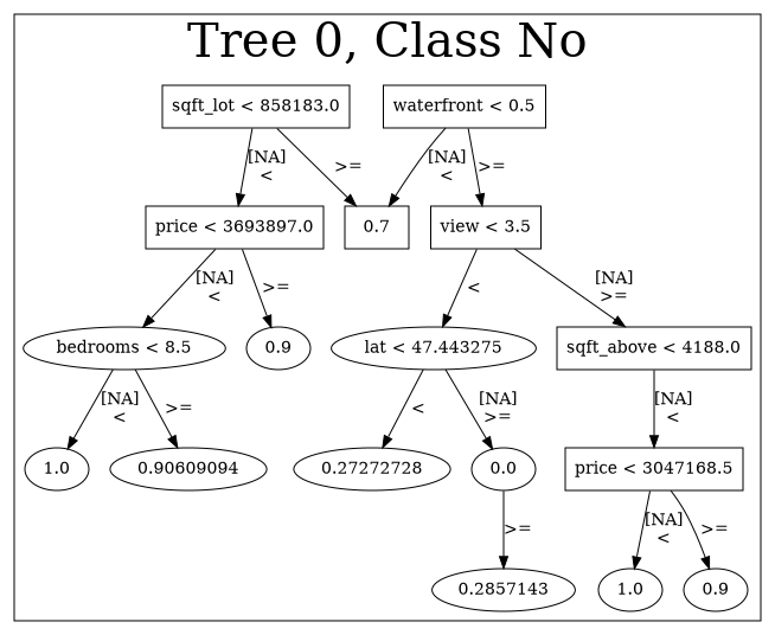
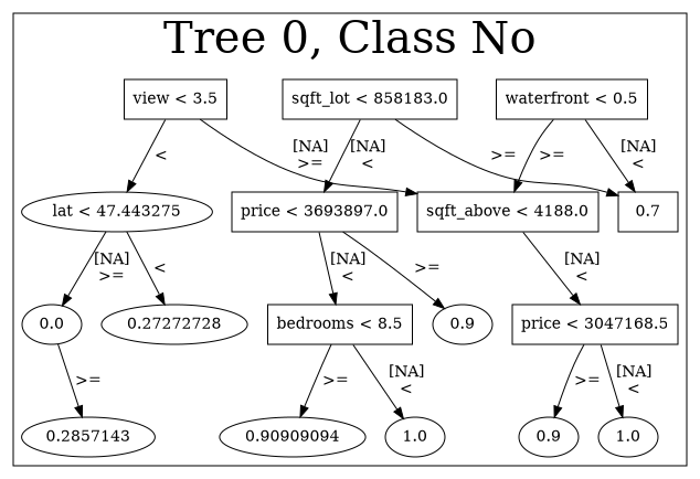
  digraph {
    node [fontsize=14]
    edge [fontsize=14]
    n1 [label="waterfront < 0.5" shape=box]
    n2 [label="sqft_lot < 858183.0" shape=box]
    n3 [label="view < 3.5" shape=box]
    n4 [label="price < 3693897.0" shape=box]
    n5 [label=0.7 shape=box]
    n6 [label="lat < 47.443275" shape=ellipse]
    n7 [label="sqft_above < 4188.0" shape=box]
-   n8 [label="bedrooms < 8.5" shape=ellipse]
+   n8 [label="bedrooms < 8.5" shape=box]
    n9 [label=0.9]
    n10 [label=0.27272728]
    n11 [label=0.0]
    n12 [label="price < 3047168.5" shape=box]
    n13 [label=0.2857143]
    n14 [label=1.0]
-   n15 [label=0.90609094]
+   n15 [label=0.90909094]
    n16 [label=1.0]
    n17 [label=0.9]
    subgraph cluster_1 {
      fontsize=40
      label="Tree 0, Class No"
      subgraph sub_2 {
        fontsize=40
        label="Tree 0, Class No"
        n1
      }
      subgraph sub_3 {
        fontsize=40
        label="Tree 0, Class No"
        n2
        n3
      }
      subgraph sub_4 {
        fontsize=40
        label="Tree 0, Class No"
        n4
        n5
        n6
        n7
      }
      subgraph sub_5 {
        fontsize=40
        label="Tree 0, Class No"
        n8
        n9
        n10
        n11
        n12
        n13
      }
      subgraph sub_6 {
        fontsize=40
        label="Tree 0, Class No"
        n14
        n15
        n16
        n17
      }
    }
-   n1 -> n3 [label=">=\n"]
+   n1 -> n7 [label=">=\n"]
    n1 -> n5 [label="[NA]\n<\n"]
    n2 -> n4 [label="[NA]\n<\n"]
    n2 -> n5 [label=">=\n"]
    n3 -> n6 [label="<\n"]
    n3 -> n7 [label="[NA]\n>=\n"]
    n4 -> n8 [label="[NA]\n<\n"]
    n4 -> n9 [label=">=\n"]
    n6 -> n10 [label="<\n"]
    n6 -> n11 [label="[NA]\n>=\n"]
    n7 -> n12 [label="[NA]\n<\n"]
    n8 -> n14 [label="[NA]\n<\n"]
    n8 -> n15 [label=">=\n"]
    n11 -> n13 [label=">=\n"]
    n12 -> n16 [label="[NA]\n<\n"]
    n12 -> n17 [label=">=\n"]
  }
